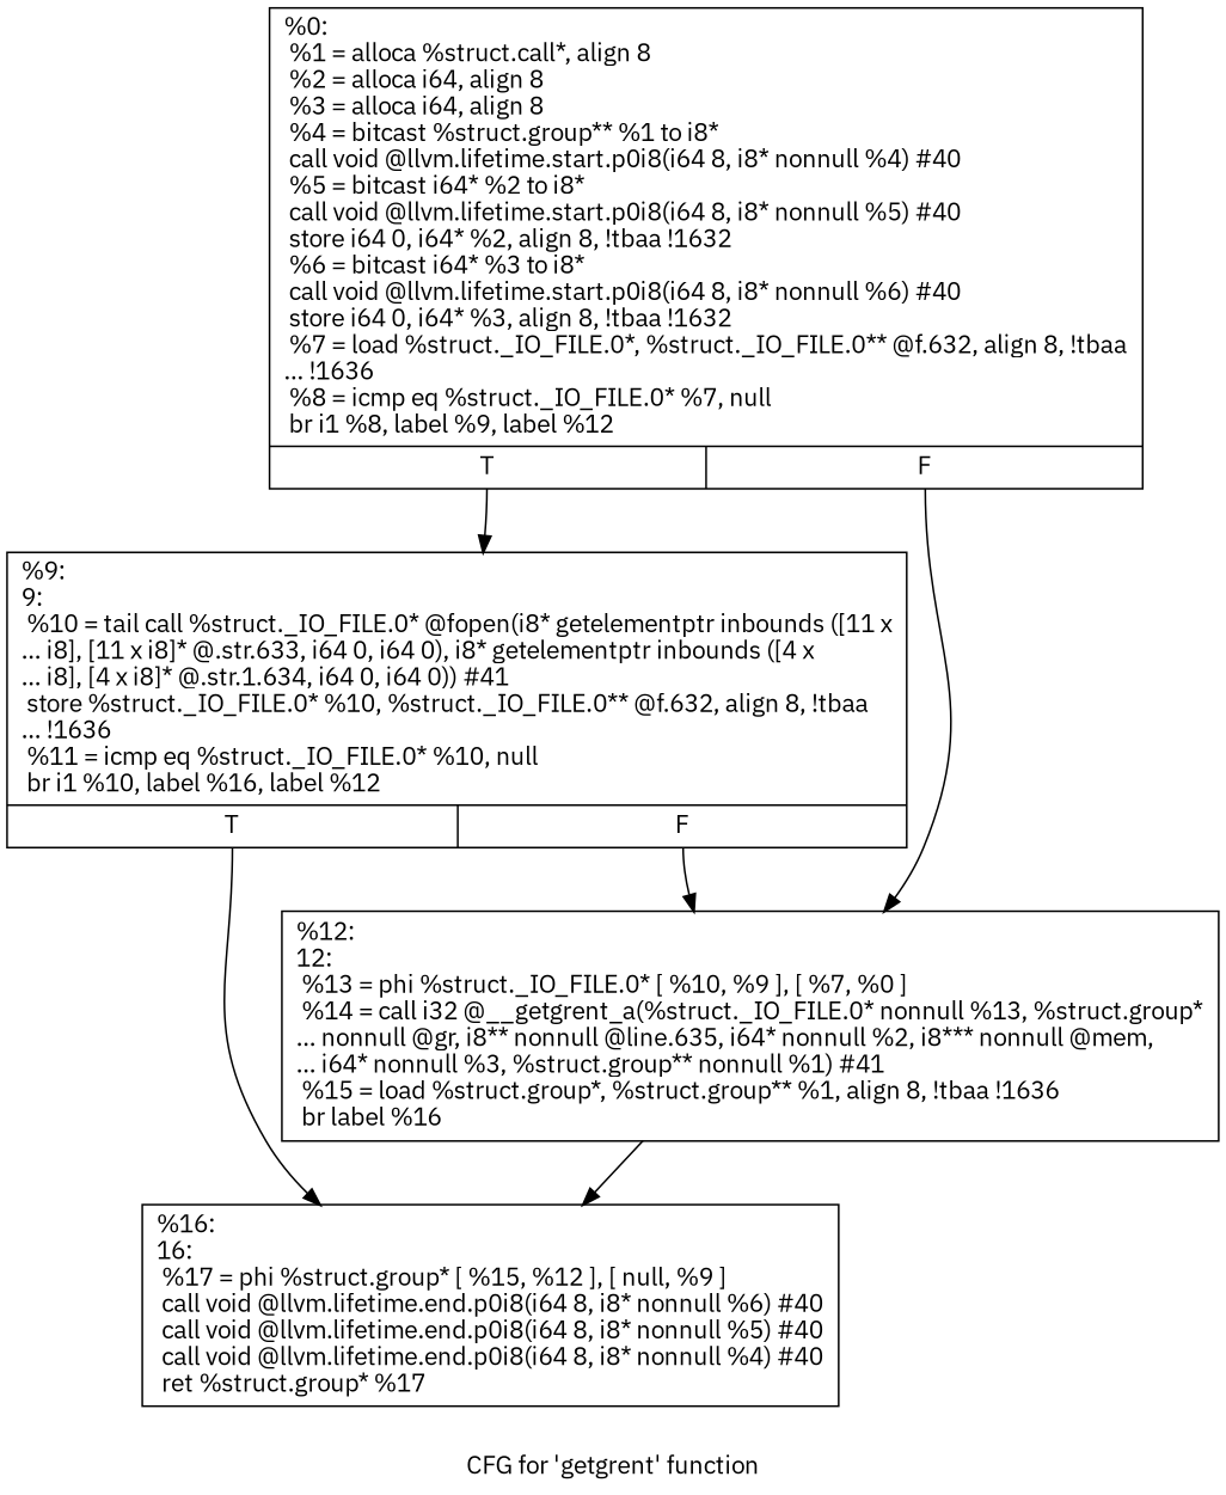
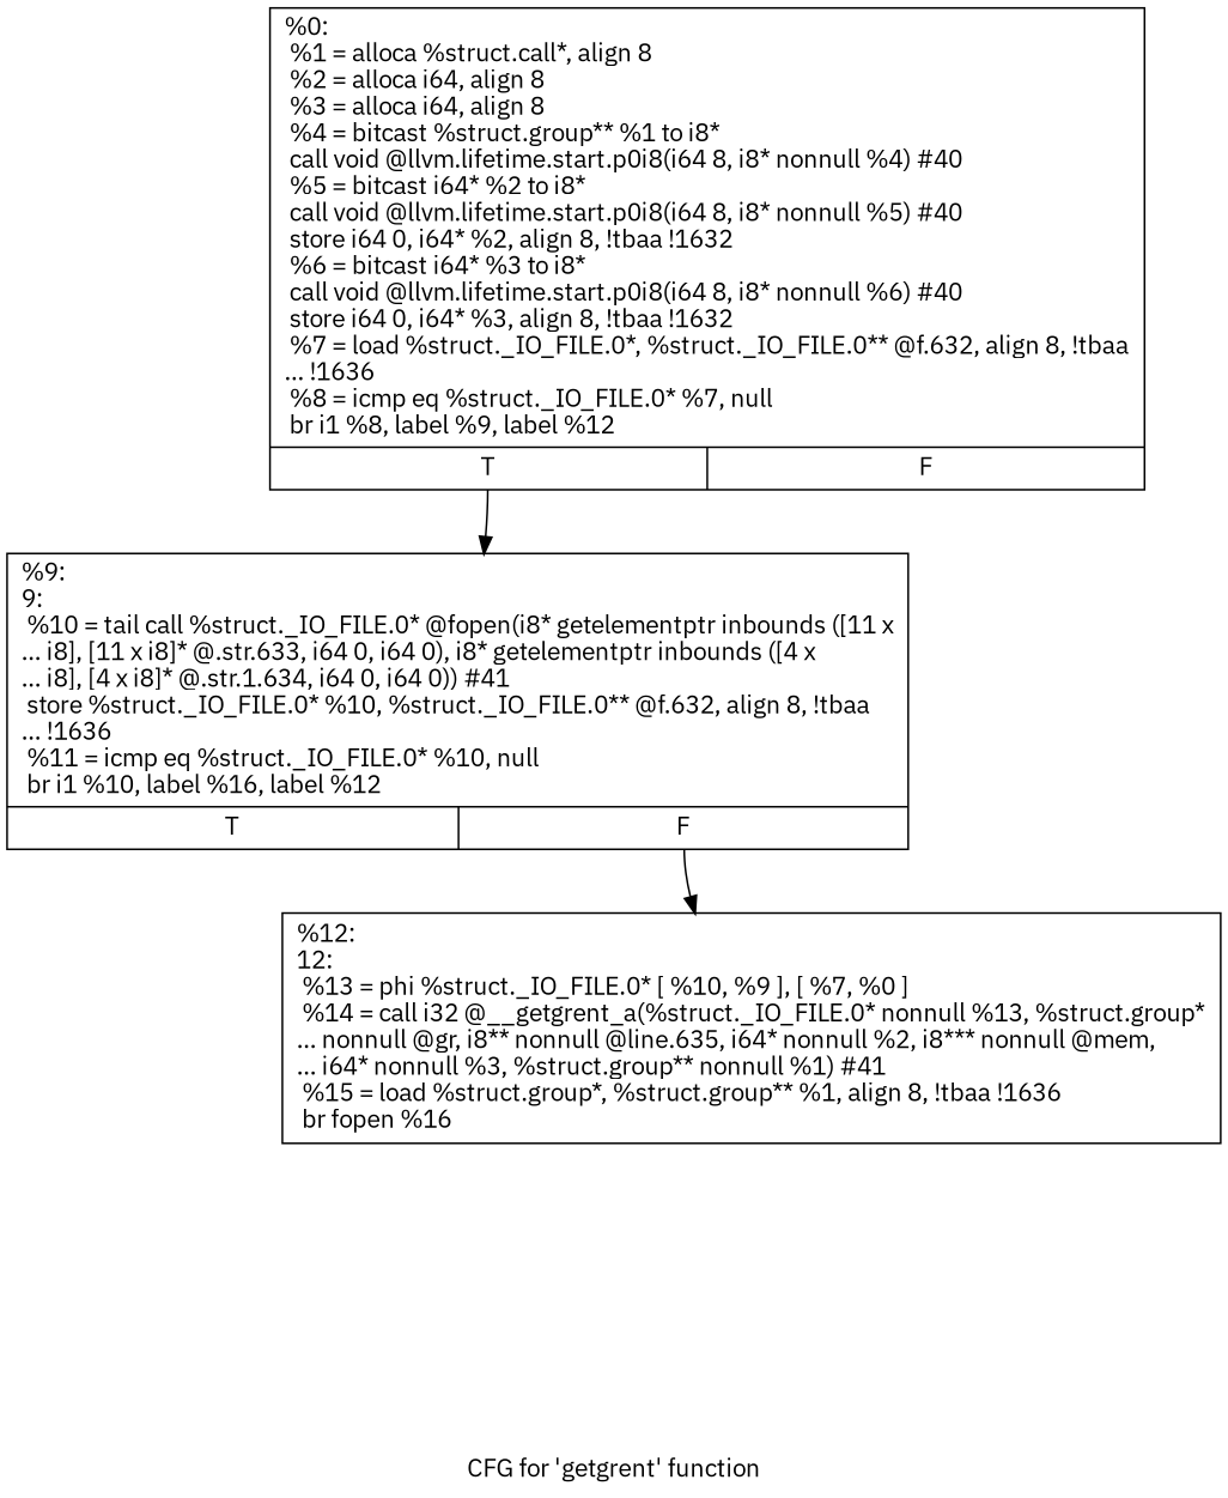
  digraph {
    fontname="IBM Plex Sans"
    label="CFG for 'getgrent' function"
    node [fontname="IBM Plex Sans" shape=record]
    edge [fontname="IBM Plex Sans" tailport=s0]
    n1 [label="{%0:\l  %1 = alloca %struct.call*, align 8\l  %2 = alloca i64, align 8\l  %3 = alloca i64, align 8\l  %4 = bitcast %struct.group** %1 to i8*\l  call void @llvm.lifetime.start.p0i8(i64 8, i8* nonnull %4) #40\l  %5 = bitcast i64* %2 to i8*\l  call void @llvm.lifetime.start.p0i8(i64 8, i8* nonnull %5) #40\l  store i64 0, i64* %2, align 8, !tbaa !1632\l  %6 = bitcast i64* %3 to i8*\l  call void @llvm.lifetime.start.p0i8(i64 8, i8* nonnull %6) #40\l  store i64 0, i64* %3, align 8, !tbaa !1632\l  %7 = load %struct._IO_FILE.0*, %struct._IO_FILE.0** @f.632, align 8, !tbaa\l... !1636\l  %8 = icmp eq %struct._IO_FILE.0* %7, null\l  br i1 %8, label %9, label %12\l|{<s0>T|<s1>F}}"]
    n2 [label="{%9:\l9:                                                \l  %10 = tail call %struct._IO_FILE.0* @fopen(i8* getelementptr inbounds ([11 x\l... i8], [11 x i8]* @.str.633, i64 0, i64 0), i8* getelementptr inbounds ([4 x\l... i8], [4 x i8]* @.str.1.634, i64 0, i64 0)) #41\l  store %struct._IO_FILE.0* %10, %struct._IO_FILE.0** @f.632, align 8, !tbaa\l... !1636\l  %11 = icmp eq %struct._IO_FILE.0* %10, null\l  br i1 %10, label %16, label %12\l|{<s0>T|<s1>F}}"]
-   n3 [label="{%12:\l12:                                               \l  %13 = phi %struct._IO_FILE.0* [ %10, %9 ], [ %7, %0 ]\l  %14 = call i32 @__getgrent_a(%struct._IO_FILE.0* nonnull %13, %struct.group*\l... nonnull @gr, i8** nonnull @line.635, i64* nonnull %2, i8*** nonnull @mem,\l... i64* nonnull %3, %struct.group** nonnull %1) #41\l  %15 = load %struct.group*, %struct.group** %1, align 8, !tbaa !1636\l  br label %16\l}"]
-   n4 [label="{%16:\l16:                                               \l  %17 = phi %struct.group* [ %15, %12 ], [ null, %9 ]\l  call void @llvm.lifetime.end.p0i8(i64 8, i8* nonnull %6) #40\l  call void @llvm.lifetime.end.p0i8(i64 8, i8* nonnull %5) #40\l  call void @llvm.lifetime.end.p0i8(i64 8, i8* nonnull %4) #40\l  ret %struct.group* %17\l}"]
+   n3 [label="{%12:\l12:                                               \l  %13 = phi %struct._IO_FILE.0* [ %10, %9 ], [ %7, %0 ]\l  %14 = call i32 @__getgrent_a(%struct._IO_FILE.0* nonnull %13, %struct.group*\l... nonnull @gr, i8** nonnull @line.635, i64* nonnull %2, i8*** nonnull @mem,\l... i64* nonnull %3, %struct.group** nonnull %1) #41\l  %15 = load %struct.group*, %struct.group** %1, align 8, !tbaa !1636\l  br fopen %16\l}"]
    n1 -> n2
-   n1 -> n3 [tailport=s1]
    n2 -> n3 [tailport=s1]
-   n2 -> n4
-   n3 -> n4
  }
